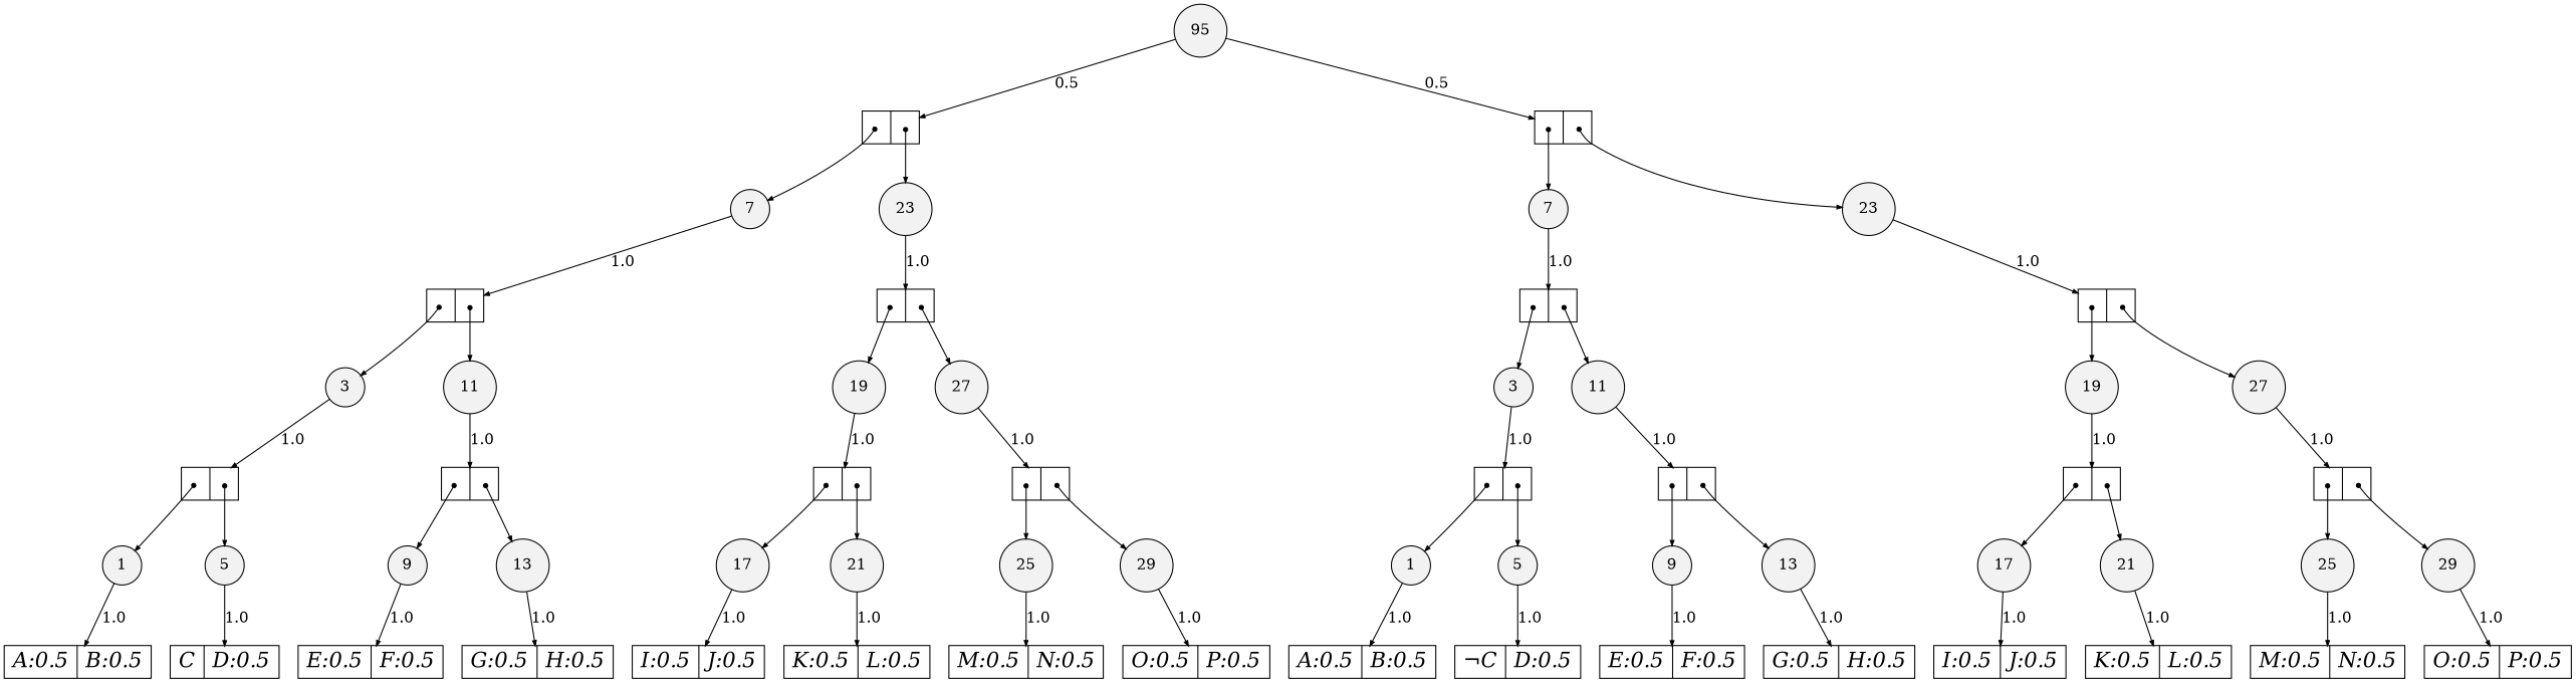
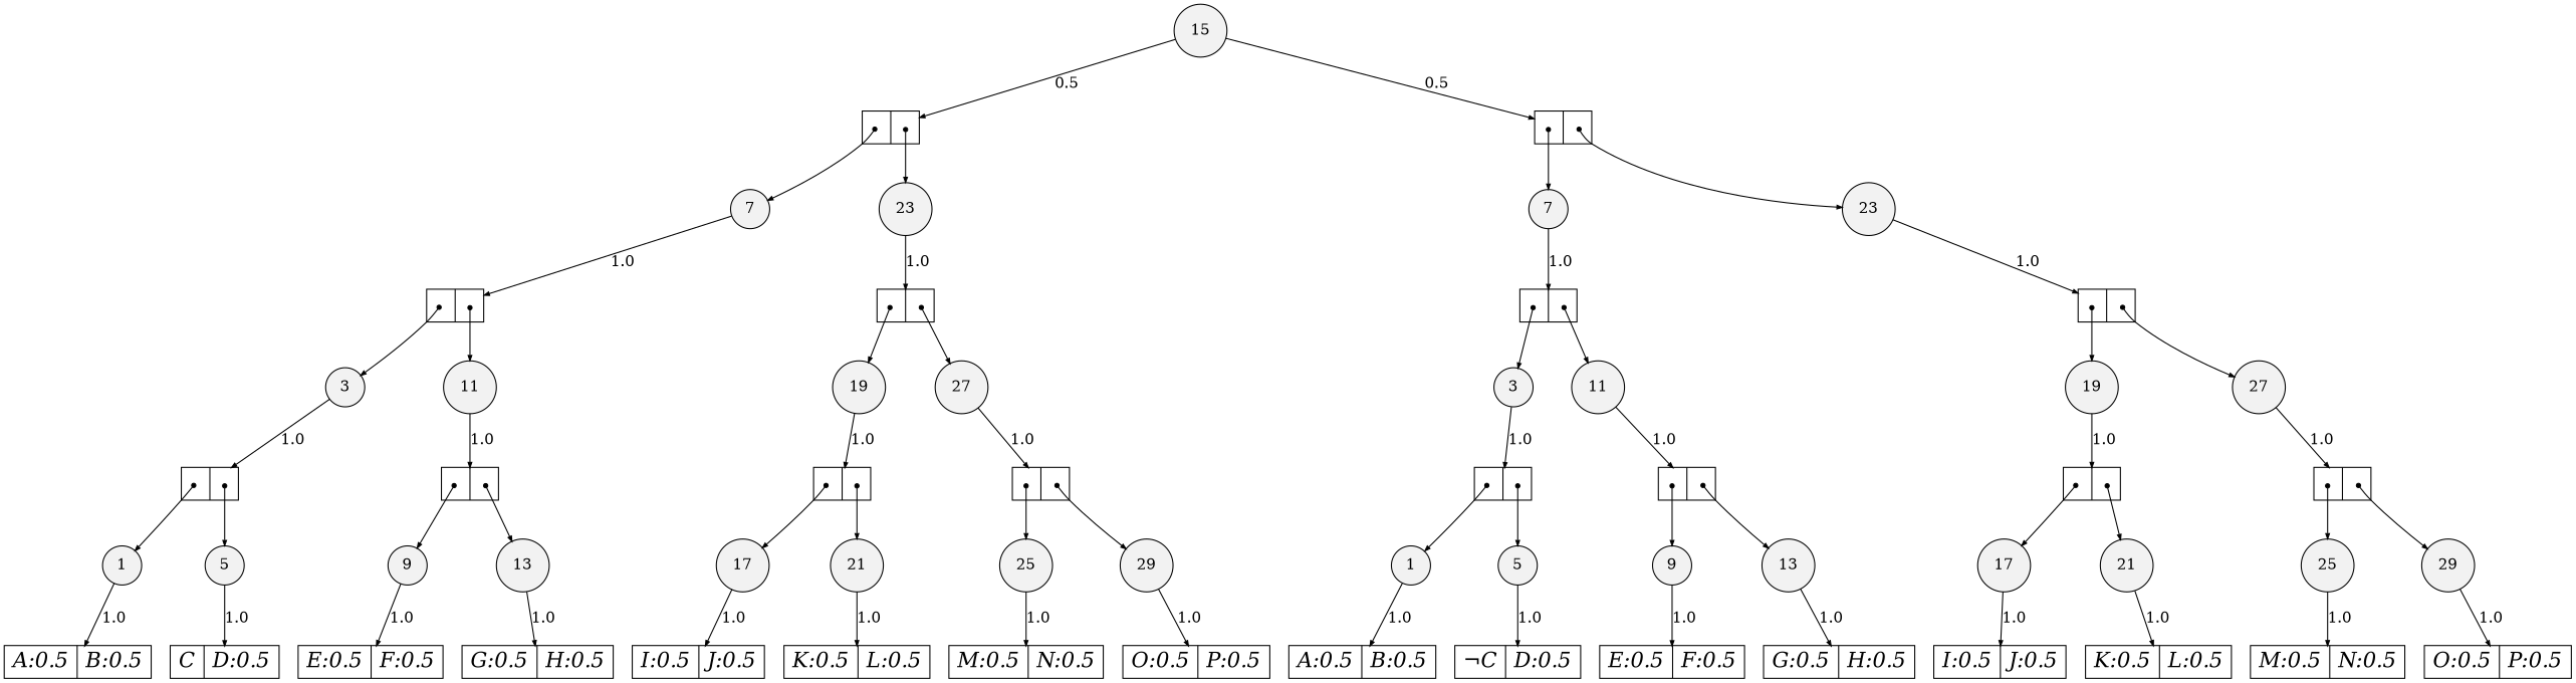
  digraph {
    node [fillcolor=white shape=record style=filled fixedsize=false fontname="Times-Italic" fontsize=20]
    edge [arrowsize=.50]
    n1 [fillcolor=gray95 height=.25 label=29 shape=circle width=.25 fixedsize="" fontname="" fontsize=""]
    n2 [height=.30 label="<L>O:0.5|<R>P:0.5"]
    n3 [fillcolor=gray95 height=.25 label=25 shape=circle width=.25 fixedsize="" fontname="" fontsize=""]
    n4 [height=.30 label="<L>M:0.5|<R>N:0.5"]
    n5 [fillcolor=gray95 height=.25 label=21 shape=circle width=.25 fixedsize="" fontname="" fontsize=""]
    n6 [height=.30 label="<L>K:0.5|<R>L:0.5"]
    n7 [fillcolor=gray95 height=.25 label=17 shape=circle width=.25 fixedsize="" fontname="" fontsize=""]
    n8 [height=.30 label="<L>I:0.5|<R>J:0.5"]
    n9 [fillcolor=gray95 height=.25 label=13 shape=circle width=.25 fixedsize="" fontname="" fontsize=""]
    n10 [height=.30 label="<L>G:0.5|<R>H:0.5"]
    n11 [fillcolor=gray95 height=.25 label=9 shape=circle width=.25 fixedsize="" fontname="" fontsize=""]
    n12 [height=.30 label="<L>E:0.5|<R>F:0.5"]
    n13 [fillcolor=gray95 height=.25 label=5 shape=circle width=.25 fixedsize="" fontname="" fontsize=""]
    n14 [height=.30 label="<L>&not;C|<R>D:0.5"]
    n15 [fillcolor=gray95 height=.25 label=1 shape=circle width=.25 fixedsize="" fontname="" fontsize=""]
    n16 [height=.30 label="<L>A:0.5|<R>B:0.5"]
    n17 [fillcolor=gray95 height=.25 label=29 shape=circle width=.25 fixedsize="" fontname="" fontsize=""]
    n18 [height=.30 label="<L>O:0.5|<R>P:0.5"]
    n19 [fillcolor=gray95 height=.25 label=25 shape=circle width=.25 fixedsize="" fontname="" fontsize=""]
    n20 [height=.30 label="<L>M:0.5|<R>N:0.5"]
    n21 [fillcolor=gray95 height=.25 label=21 shape=circle width=.25 fixedsize="" fontname="" fontsize=""]
    n22 [height=.30 label="<L>K:0.5|<R>L:0.5"]
    n23 [fillcolor=gray95 height=.25 label=17 shape=circle width=.25 fixedsize="" fontname="" fontsize=""]
    n24 [height=.30 label="<L>I:0.5|<R>J:0.5"]
    n25 [fillcolor=gray95 height=.25 label=13 shape=circle width=.25 fixedsize="" fontname="" fontsize=""]
    n26 [height=.30 label="<L>G:0.5|<R>H:0.5"]
    n27 [fillcolor=gray95 height=.25 label=9 shape=circle width=.25 fixedsize="" fontname="" fontsize=""]
    n28 [height=.30 label="<L>E:0.5|<R>F:0.5"]
    n29 [fillcolor=gray95 height=.25 label=5 shape=circle width=.25 fixedsize="" fontname="" fontsize=""]
    n30 [height=.30 label="<L>C|<R>D:0.5"]
    n31 [fillcolor=gray95 height=.25 label=1 shape=circle width=.25 fixedsize="" fontname="" fontsize=""]
    n32 [height=.30 label="<L>A:0.5|<R>B:0.5"]
    n33 [fillcolor=gray95 height=.25 label=27 shape=circle width=.25 fixedsize="" fontname="" fontsize=""]
    n34 [height=.30 label="<L>|<R>"]
    n35 [fillcolor=gray95 height=.25 label=19 shape=circle width=.25 fixedsize="" fontname="" fontsize=""]
    n36 [height=.30 label="<L>|<R>"]
    n37 [fillcolor=gray95 height=.25 label=11 shape=circle width=.25 fixedsize="" fontname="" fontsize=""]
    n38 [height=.30 label="<L>|<R>"]
    n39 [fillcolor=gray95 height=.25 label=3 shape=circle width=.25 fixedsize="" fontname="" fontsize=""]
    n40 [height=.30 label="<L>|<R>"]
    n41 [fillcolor=gray95 height=.25 label=27 shape=circle width=.25 fixedsize="" fontname="" fontsize=""]
    n42 [height=.30 label="<L>|<R>"]
    n43 [fillcolor=gray95 height=.25 label=19 shape=circle width=.25 fixedsize="" fontname="" fontsize=""]
    n44 [height=.30 label="<L>|<R>"]
    n45 [fillcolor=gray95 height=.25 label=11 shape=circle width=.25 fixedsize="" fontname="" fontsize=""]
    n46 [height=.30 label="<L>|<R>"]
    n47 [fillcolor=gray95 height=.25 label=3 shape=circle width=.25 fixedsize="" fontname="" fontsize=""]
    n48 [height=.30 label="<L>|<R>"]
    n49 [fillcolor=gray95 height=.25 label=23 shape=circle width=.25 fixedsize="" fontname="" fontsize=""]
    n50 [height=.30 label="<L>|<R>"]
    n51 [fillcolor=gray95 height=.25 label=7 shape=circle width=.25 fixedsize="" fontname="" fontsize=""]
    n52 [height=.30 label="<L>|<R>"]
    n53 [fillcolor=gray95 height=.25 label=23 shape=circle width=.25 fixedsize="" fontname="" fontsize=""]
    n54 [height=.30 label="<L>|<R>"]
    n55 [fillcolor=gray95 height=.25 label=7 shape=circle width=.25 fixedsize="" fontname="" fontsize=""]
    n56 [height=.30 label="<L>|<R>"]
-   n57 [fillcolor=gray95 height=.25 label=95 shape=circle width=.25 fixedsize="" fontname="" fontsize=""]
+   n57 [fillcolor=gray95 height=.25 label=15 shape=circle width=.25 fixedsize="" fontname="" fontsize=""]
    n58 [height=.30 label="<L>|<R>"]
    n59 [height=.30 label="<L>|<R>"]
    n1 -> n2 [label=1.0]
    n3 -> n4 [label=1.0]
    n5 -> n6 [label=1.0]
    n7 -> n8 [label=1.0]
    n9 -> n10 [label=1.0]
    n11 -> n12 [label=1.0]
    n13 -> n14 [label=1.0]
    n15 -> n16 [label=1.0]
    n17 -> n18 [label=1.0]
    n19 -> n20 [label=1.0]
    n21 -> n22 [label=1.0]
    n23 -> n24 [label=1.0]
    n25 -> n26 [label=1.0]
    n27 -> n28 [label=1.0]
    n29 -> n30 [label=1.0]
    n31 -> n32 [label=1.0]
    n33 -> n34 [label=1.0]
    n34 -> n1 [arrowtail=dot dir=both tailclip=false tailport="R:c"]
    n34 -> n3 [arrowtail=dot dir=both tailclip=false tailport="L:c"]
    n35 -> n36 [label=1.0]
    n36 -> n5 [arrowtail=dot dir=both tailclip=false tailport="R:c"]
    n36 -> n7 [arrowtail=dot dir=both tailclip=false tailport="L:c"]
    n37 -> n38 [label=1.0]
    n38 -> n9 [arrowtail=dot dir=both tailclip=false tailport="R:c"]
    n38 -> n11 [arrowtail=dot dir=both tailclip=false tailport="L:c"]
    n39 -> n40 [label=1.0]
    n40 -> n13 [arrowtail=dot dir=both tailclip=false tailport="R:c"]
    n40 -> n15 [arrowtail=dot dir=both tailclip=false tailport="L:c"]
    n41 -> n42 [label=1.0]
    n42 -> n17 [arrowtail=dot dir=both tailclip=false tailport="R:c"]
    n42 -> n19 [arrowtail=dot dir=both tailclip=false tailport="L:c"]
    n43 -> n44 [label=1.0]
    n44 -> n21 [arrowtail=dot dir=both tailclip=false tailport="R:c"]
    n44 -> n23 [arrowtail=dot dir=both tailclip=false tailport="L:c"]
    n45 -> n46 [label=1.0]
    n46 -> n25 [arrowtail=dot dir=both tailclip=false tailport="R:c"]
    n46 -> n27 [arrowtail=dot dir=both tailclip=false tailport="L:c"]
    n47 -> n48 [label=1.0]
    n48 -> n29 [arrowtail=dot dir=both tailclip=false tailport="R:c"]
    n48 -> n31 [arrowtail=dot dir=both tailclip=false tailport="L:c"]
    n49 -> n50 [label=1.0]
    n50 -> n33 [arrowtail=dot dir=both tailclip=false tailport="R:c"]
    n50 -> n35 [arrowtail=dot dir=both tailclip=false tailport="L:c"]
    n51 -> n52 [label=1.0]
    n52 -> n37 [arrowtail=dot dir=both tailclip=false tailport="R:c"]
    n52 -> n39 [arrowtail=dot dir=both tailclip=false tailport="L:c"]
    n53 -> n54 [label=1.0]
    n54 -> n41 [arrowtail=dot dir=both tailclip=false tailport="R:c"]
    n54 -> n43 [arrowtail=dot dir=both tailclip=false tailport="L:c"]
    n55 -> n56 [label=1.0]
    n56 -> n45 [arrowtail=dot dir=both tailclip=false tailport="R:c"]
    n56 -> n47 [arrowtail=dot dir=both tailclip=false tailport="L:c"]
    n57 -> n58 [label=0.5]
    n57 -> n59 [label=0.5]
    n58 -> n53 [arrowtail=dot dir=both tailclip=false tailport="R:c"]
    n58 -> n55 [arrowtail=dot dir=both tailclip=false tailport="L:c"]
    n59 -> n49 [arrowtail=dot dir=both tailclip=false tailport="R:c"]
    n59 -> n51 [arrowtail=dot dir=both tailclip=false tailport="L:c"]
  }
